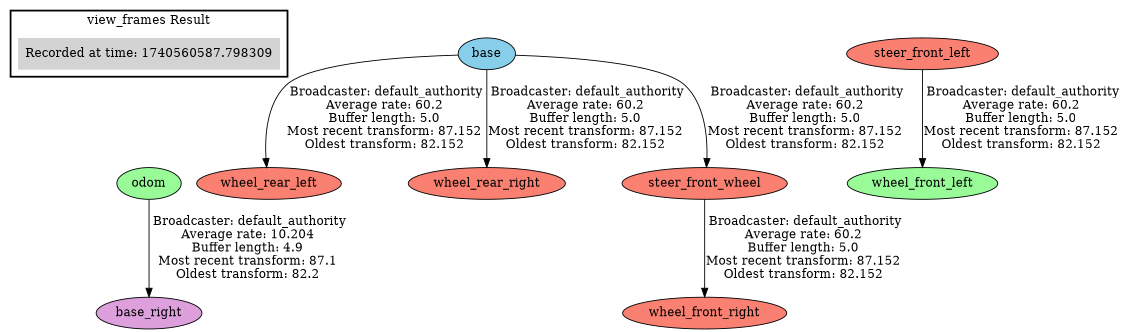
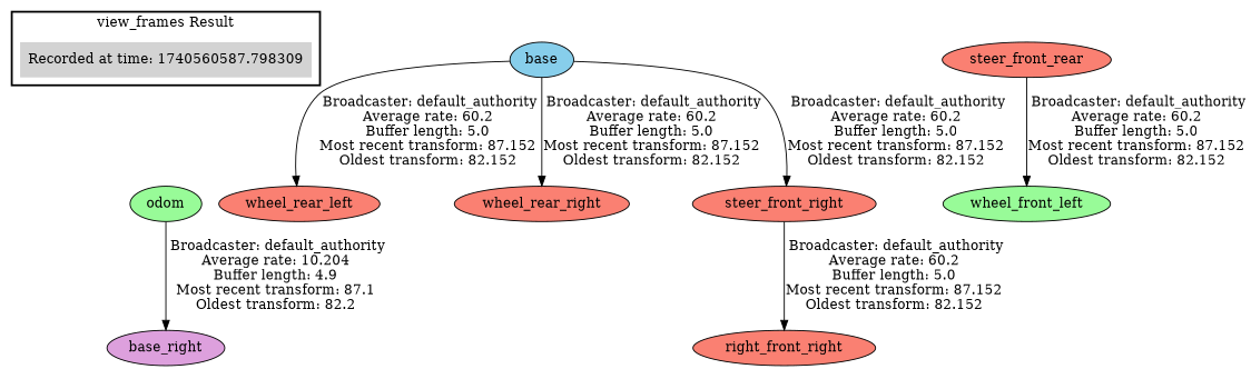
  digraph {
    node [fillcolor=salmon style=filled]
    "Recorded at time: 1740560587.798309" [fillcolor=lightgrey shape=plaintext]
    odom [fillcolor=palegreen]
    base [fillcolor=skyblue]
    wheel_rear_left
    wheel_rear_right
-   steer_front_right [label=steer_front_wheel]
+   steer_front_right
    wheel_front_left [fillcolor=palegreen]
-   steer_front_left
-   wheel_front_right
+   steer_front_left [label=steer_front_rear]
+   wheel_front_right [label=right_front_right]
    n10 [fillcolor=plum label=base_right]
    subgraph cluster_1 {
      color=black
      label="view_frames Result"
      style=bold
      "Recorded at time: 1740560587.798309"
    }
    "Recorded at time: 1740560587.798309" -> odom [style=invis]
    odom -> n10 [label=" Broadcaster: default_authority\nAverage rate: 10.204\nBuffer length: 4.9\nMost recent transform: 87.1\nOldest transform: 82.2\n"]
    base -> wheel_rear_left [label=" Broadcaster: default_authority\nAverage rate: 60.2\nBuffer length: 5.0\nMost recent transform: 87.152\nOldest transform: 82.152\n"]
    base -> wheel_rear_right [label=" Broadcaster: default_authority\nAverage rate: 60.2\nBuffer length: 5.0\nMost recent transform: 87.152\nOldest transform: 82.152\n"]
    base -> steer_front_right [label=" Broadcaster: default_authority\nAverage rate: 60.2\nBuffer length: 5.0\nMost recent transform: 87.152\nOldest transform: 82.152\n"]
    steer_front_right -> wheel_front_right [label=" Broadcaster: default_authority\nAverage rate: 60.2\nBuffer length: 5.0\nMost recent transform: 87.152\nOldest transform: 82.152\n"]
    steer_front_left -> wheel_front_left [label=" Broadcaster: default_authority\nAverage rate: 60.2\nBuffer length: 5.0\nMost recent transform: 87.152\nOldest transform: 82.152\n"]
  }
